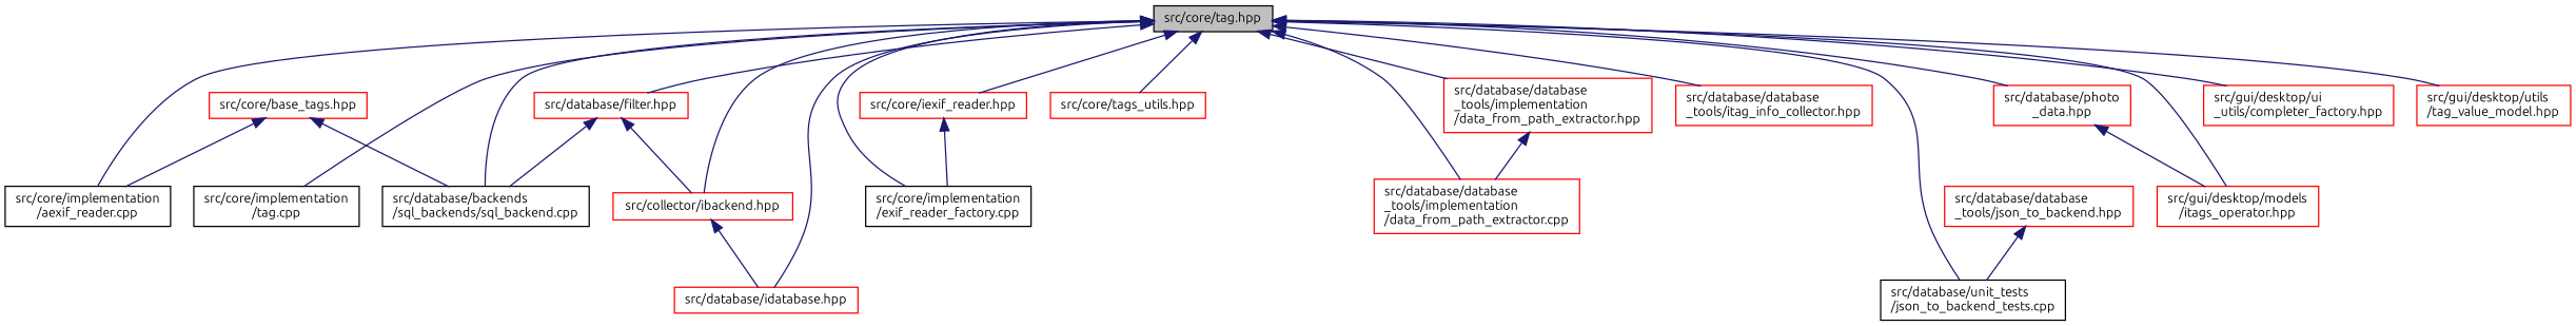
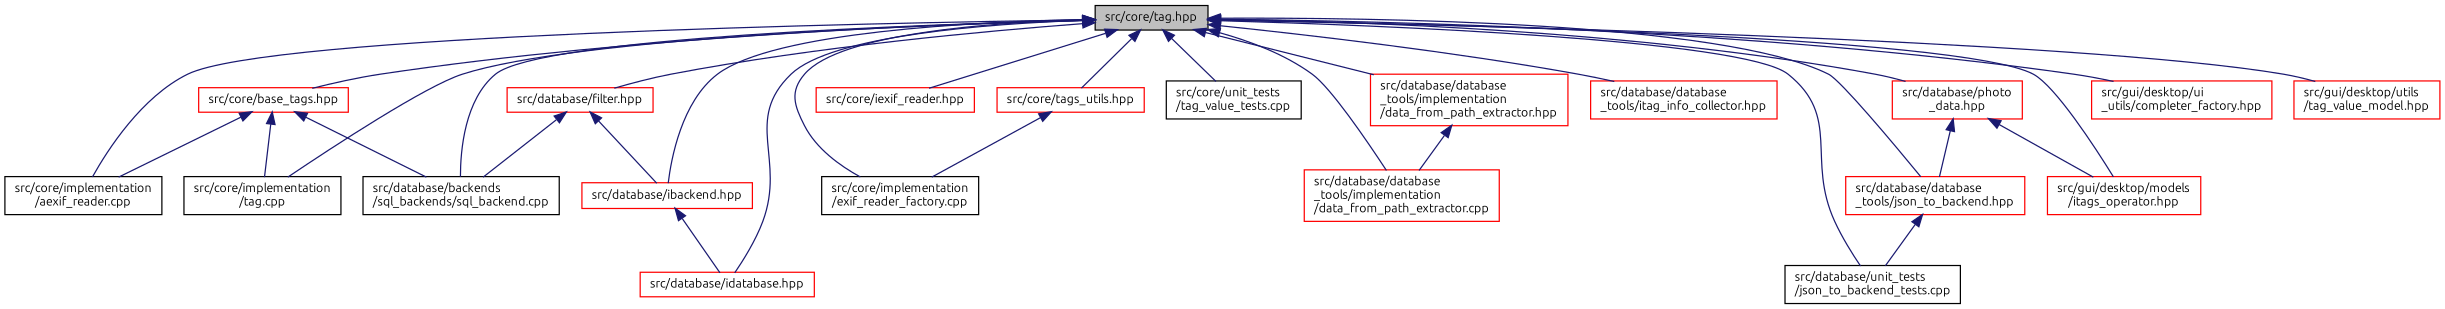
  digraph {
    fontname=Ubuntu
    node [color=red fillcolor=white fontname=Ubuntu fontsize=10 shape=record style=filled]
    edge [color=midnightblue dir=back fontname=Ubuntu fontsize=10 labelfontname=Helvetica labelfontsize=10 style=solid]
    n1 [color=black fillcolor=grey75 fontcolor=black height=0.2 label="src/core/tag.hpp" width=0.4]
    n2 [height=0.2 label="src/core/base_tags.hpp" width=0.4]
    n3 [color=black height=0.2 label="src/core/implementation\l/aexif_reader.cpp" width=0.4]
    n4 [color=black height=0.2 label="src/core/implementation\l/tag.cpp" width=0.4]
    n5 [color=black height=0.2 label="src/database/backends\l/sql_backends/sql_backend.cpp" width=0.4]
    n6 [height=0.2 label="src/core/iexif_reader.hpp" width=0.4]
    n7 [color=black height=0.2 label="src/core/implementation\l/exif_reader_factory.cpp" width=0.4]
    n8 [height=0.2 label="src/core/tags_utils.hpp" width=0.4]
+   n9 [color=black height=0.2 label="src/core/unit_tests\l/tag_value_tests.cpp" width=0.4]
    n10 [height=0.2 label="src/database/database\l_tools/implementation\l/data_from_path_extractor.cpp" width=0.4]
    n11 [height=0.2 label="src/database/database\l_tools/implementation\l/data_from_path_extractor.hpp" width=0.4]
    n12 [height=0.2 label="src/database/database\l_tools/itag_info_collector.hpp" width=0.4]
    n13 [height=0.2 label="src/database/database\l_tools/json_to_backend.hpp" width=0.4]
    n14 [color=black height=0.2 label="src/database/unit_tests\l/json_to_backend_tests.cpp" width=0.4]
    n15 [height=0.2 label="src/database/filter.hpp" width=0.4]
-   n16 [height=0.2 label="src/collector/ibackend.hpp" width=0.4]
+   n16 [height=0.2 label="src/database/ibackend.hpp" width=0.4]
    n17 [height=0.2 label="src/database/idatabase.hpp" width=0.4]
    n18 [height=0.2 label="src/database/photo\l_data.hpp" width=0.4]
    n19 [height=0.2 label="src/gui/desktop/models\l/itags_operator.hpp" width=0.4]
    n20 [height=0.2 label="src/gui/desktop/ui\l_utils/completer_factory.hpp" width=0.4]
    n21 [height=0.2 label="src/gui/desktop/utils\l/tag_value_model.hpp" width=0.4]
+   n1 -> n2
    n1 -> n3
    n1 -> n4
    n1 -> n5
    n1 -> n6
    n1 -> n7
    n1 -> n8
+   n1 -> n9
    n1 -> n10
    n1 -> n11
    n1 -> n12
+   n1 -> n13
    n1 -> n14
    n1 -> n15
    n1 -> n16
    n1 -> n17
    n1 -> n18
    n1 -> n19
    n1 -> n20
    n1 -> n21
    n2 -> n3
+   n2 -> n4
    n2 -> n5
-   n6 -> n7
+   n8 -> n7
    n11 -> n10
    n13 -> n14
    n15 -> n5
    n15 -> n16
    n16 -> n17
+   n18 -> n13
    n18 -> n19
  }
